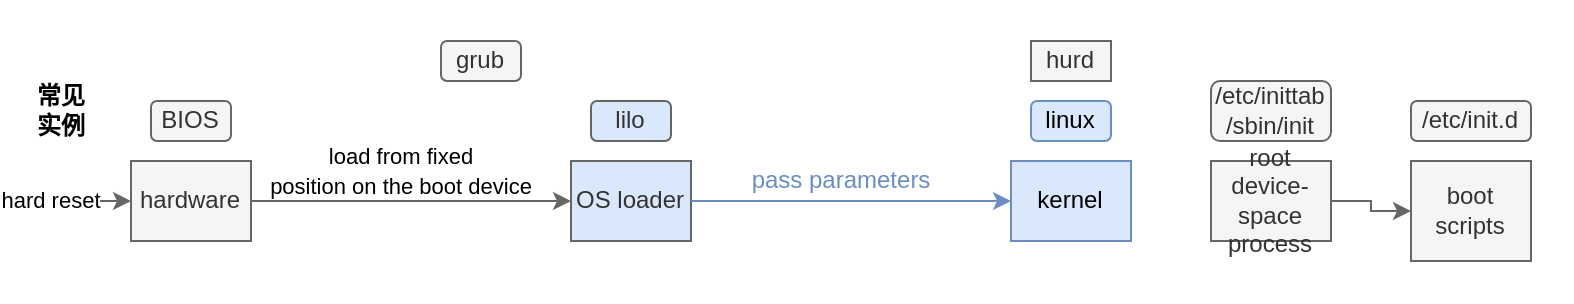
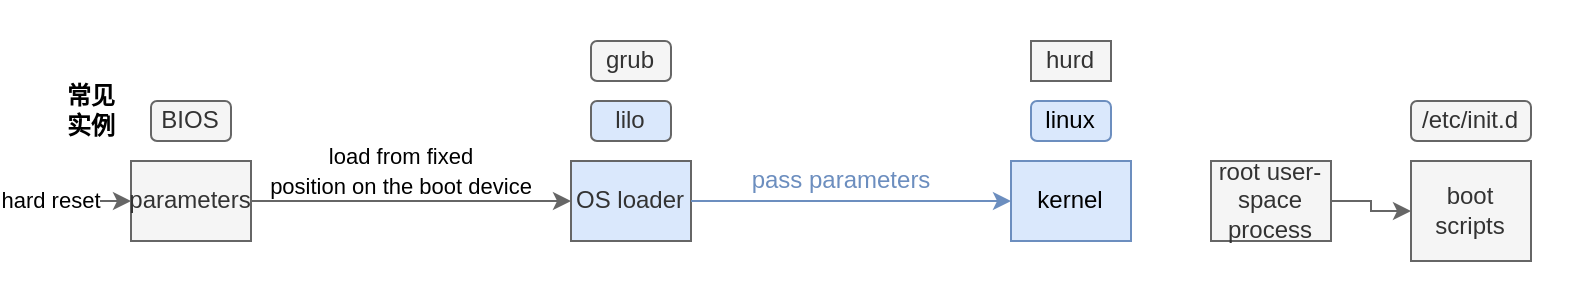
  <mxCell id="0" />
  <mxCell id="1" parent="0" />
  <mxCell id="2" value="&lt;span style=&quot;font-size: 11px ; background-color: rgb(255 , 255 , 255)&quot;&gt;load from fixed&lt;br&gt;position&amp;nbsp;&lt;/span&gt;&lt;span style=&quot;font-size: 11px ; background-color: rgb(255 , 255 , 255)&quot;&gt;on the boot device&lt;/span&gt;" style="text;html=1;align=center;verticalAlign=middle;resizable=0;points=[];autosize=1;" vertex="1" parent="1"><mxGeometry x="120" y="70" width="150" height="30" as="geometry" /></mxCell>
- <mxCell id="3" value="hardware" style="rounded=0;whiteSpace=wrap;html=1;fillColor=#f5f5f5;strokeColor=#666666;fontColor=#333333;" vertex="1" parent="1"><mxGeometry x="60" y="80" width="60" height="40" as="geometry" /></mxCell>
+ <mxCell id="3" value="parameters" style="rounded=0;whiteSpace=wrap;html=1;fillColor=#f5f5f5;strokeColor=#666666;fontColor=#333333;" vertex="1" parent="1"><mxGeometry x="60" y="80" width="60" height="40" as="geometry" /></mxCell>
  <mxCell id="4" value="OS loader" style="rounded=0;whiteSpace=wrap;html=1;fillColor=#dae8fc;strokeColor=#666666;fontColor=#333333;" vertex="1" parent="1"><mxGeometry x="280" y="80" width="60" height="40" as="geometry" /></mxCell>
  <mxCell id="5" value="kernel" style="rounded=0;whiteSpace=wrap;html=1;fillColor=#dae8fc;strokeColor=#6c8ebf;" vertex="1" parent="1"><mxGeometry x="500" y="80" width="60" height="40" as="geometry" /></mxCell>
  <mxCell id="6" style="edgeStyle=orthogonalEdgeStyle;rounded=0;orthogonalLoop=1;jettySize=auto;html=1;fillColor=#f5f5f5;strokeColor=#666666;" edge="1" parent="1" source="7" target="8"><mxGeometry relative="1" as="geometry" /></mxCell>
- <mxCell id="7" value="root device-space process" style="rounded=0;whiteSpace=wrap;html=1;fillColor=#f5f5f5;strokeColor=#666666;fontColor=#333333;" vertex="1" parent="1"><mxGeometry x="600" y="80" width="60" height="40" as="geometry" /></mxCell>
+ <mxCell id="7" value="root user-space process" style="rounded=0;whiteSpace=wrap;html=1;fillColor=#f5f5f5;strokeColor=#666666;fontColor=#333333;" vertex="1" parent="1"><mxGeometry x="600" y="80" width="60" height="40" as="geometry" /></mxCell>
  <mxCell id="8" value="boot scripts" style="rounded=0;whiteSpace=wrap;html=1;fillColor=#f5f5f5;strokeColor=#666666;fontColor=#333333;" vertex="1" parent="1"><mxGeometry x="700" y="80" width="60" height="50" as="geometry" /></mxCell>
  <mxCell id="9" value="hard reset" style="endArrow=classic;html=1;fillColor=#f5f5f5;strokeColor=#666666;" edge="1" parent="1" target="3"><mxGeometry x="-1" width="50" height="50" relative="1" as="geometry"><mxPoint x="20" y="100" as="sourcePoint" /><mxPoint x="60" y="170" as="targetPoint" /><mxPoint as="offset" /></mxGeometry></mxCell>
  <mxCell id="10" value="" style="endArrow=classic;html=1;fillColor=#f5f5f5;strokeColor=#666666;" edge="1" parent="1" source="3" target="4"><mxGeometry width="50" height="50" relative="1" as="geometry"><mxPoint x="160" y="210" as="sourcePoint" /><mxPoint x="210" y="160" as="targetPoint" /></mxGeometry></mxCell>
  <mxCell id="11" value="BIOS" style="rounded=1;whiteSpace=wrap;html=1;fillColor=#f5f5f5;strokeColor=#666666;fontColor=#333333;" vertex="1" parent="1"><mxGeometry x="70" y="50" width="40" height="20" as="geometry" /></mxCell>
  <mxCell id="12" value="lilo" style="rounded=1;whiteSpace=wrap;html=1;fillColor=#dae8fc;strokeColor=#666666;fontColor=#333333;" vertex="1" parent="1"><mxGeometry x="290" y="50" width="40" height="20" as="geometry" /></mxCell>
- <mxCell id="13" value="grub" style="rounded=1;whiteSpace=wrap;html=1;fillColor=#f5f5f5;strokeColor=#666666;fontColor=#333333;" vertex="1" parent="1"><mxGeometry x="215" y="20" width="40" height="20" as="geometry" /></mxCell>
+ <mxCell id="13" value="grub" style="rounded=1;whiteSpace=wrap;html=1;fillColor=#f5f5f5;strokeColor=#666666;fontColor=#333333;" vertex="1" parent="1"><mxGeometry x="290" y="20" width="40" height="20" as="geometry" /></mxCell>
  <mxCell id="14" value="" style="endArrow=classic;html=1;fillColor=#dae8fc;strokeColor=#6c8ebf;" edge="1" parent="1" source="4" target="5"><mxGeometry width="50" height="50" relative="1" as="geometry"><mxPoint x="340" y="200" as="sourcePoint" /><mxPoint x="390" y="150" as="targetPoint" /></mxGeometry></mxCell>
  <mxCell id="15" value="linux" style="rounded=1;whiteSpace=wrap;html=1;fillColor=#dae8fc;strokeColor=#6c8ebf;" vertex="1" parent="1"><mxGeometry x="510" y="50" width="40" height="20" as="geometry" /></mxCell>
- <mxCell id="16" value="/etc/inittab&lt;br&gt;/sbin/init" style="rounded=1;whiteSpace=wrap;html=1;fillColor=#f5f5f5;strokeColor=#666666;fontColor=#333333;" vertex="1" parent="1"><mxGeometry x="600" y="40" width="60" height="30" as="geometry" /></mxCell>
  <mxCell id="17" value="/etc/init.d" style="rounded=1;whiteSpace=wrap;html=1;fillColor=#f5f5f5;strokeColor=#666666;fontColor=#333333;" vertex="1" parent="1"><mxGeometry x="700" y="50" width="60" height="20" as="geometry" /></mxCell>
  <mxCell id="18" value="&lt;font color=&quot;#6c8ebf&quot;&gt;pass parameters&lt;/font&gt;" style="text;html=1;align=center;verticalAlign=middle;resizable=0;points=[];autosize=1;" vertex="1" parent="1"><mxGeometry x="360" y="80" width="110" height="20" as="geometry" /></mxCell>
  <mxCell id="19" value="hurd" style="whiteSpace=wrap;html=1;fillColor=#f5f5f5;strokeColor=#666666;fontColor=#333333;rounded=0;" vertex="1" parent="1"><mxGeometry x="510" y="20" width="40" height="20" as="geometry" /></mxCell>
- <mxCell id="20" value="&lt;b&gt;常见&lt;br&gt;实例&lt;/b&gt;" style="text;html=1;align=center;verticalAlign=middle;resizable=0;points=[];autosize=1;" vertex="1" parent="1"><mxGeometry x="5" y="40" width="40" height="30" as="geometry" /></mxCell>
+ <mxCell id="20" value="&lt;b&gt;常见&lt;br&gt;实例&lt;/b&gt;" style="text;html=1;align=center;verticalAlign=middle;resizable=0;points=[];autosize=1;" vertex="1" parent="1"><mxGeometry x="20" y="40" width="40" height="30" as="geometry" /></mxCell>
